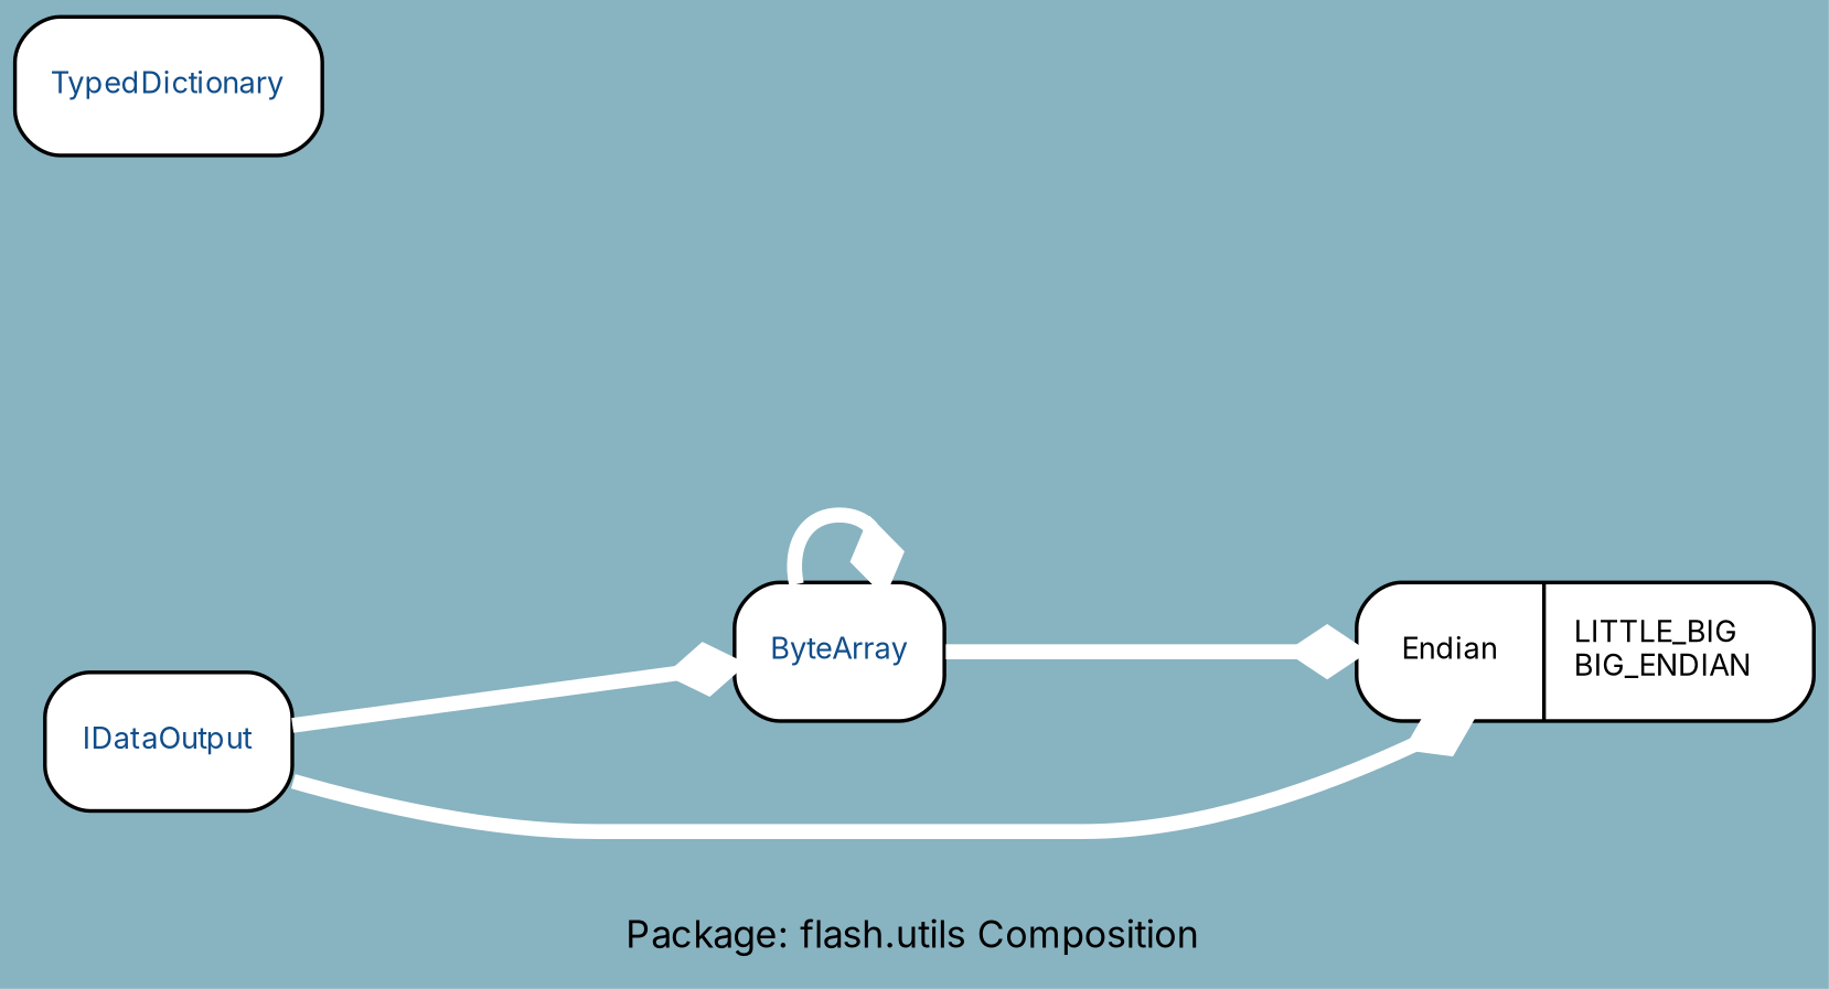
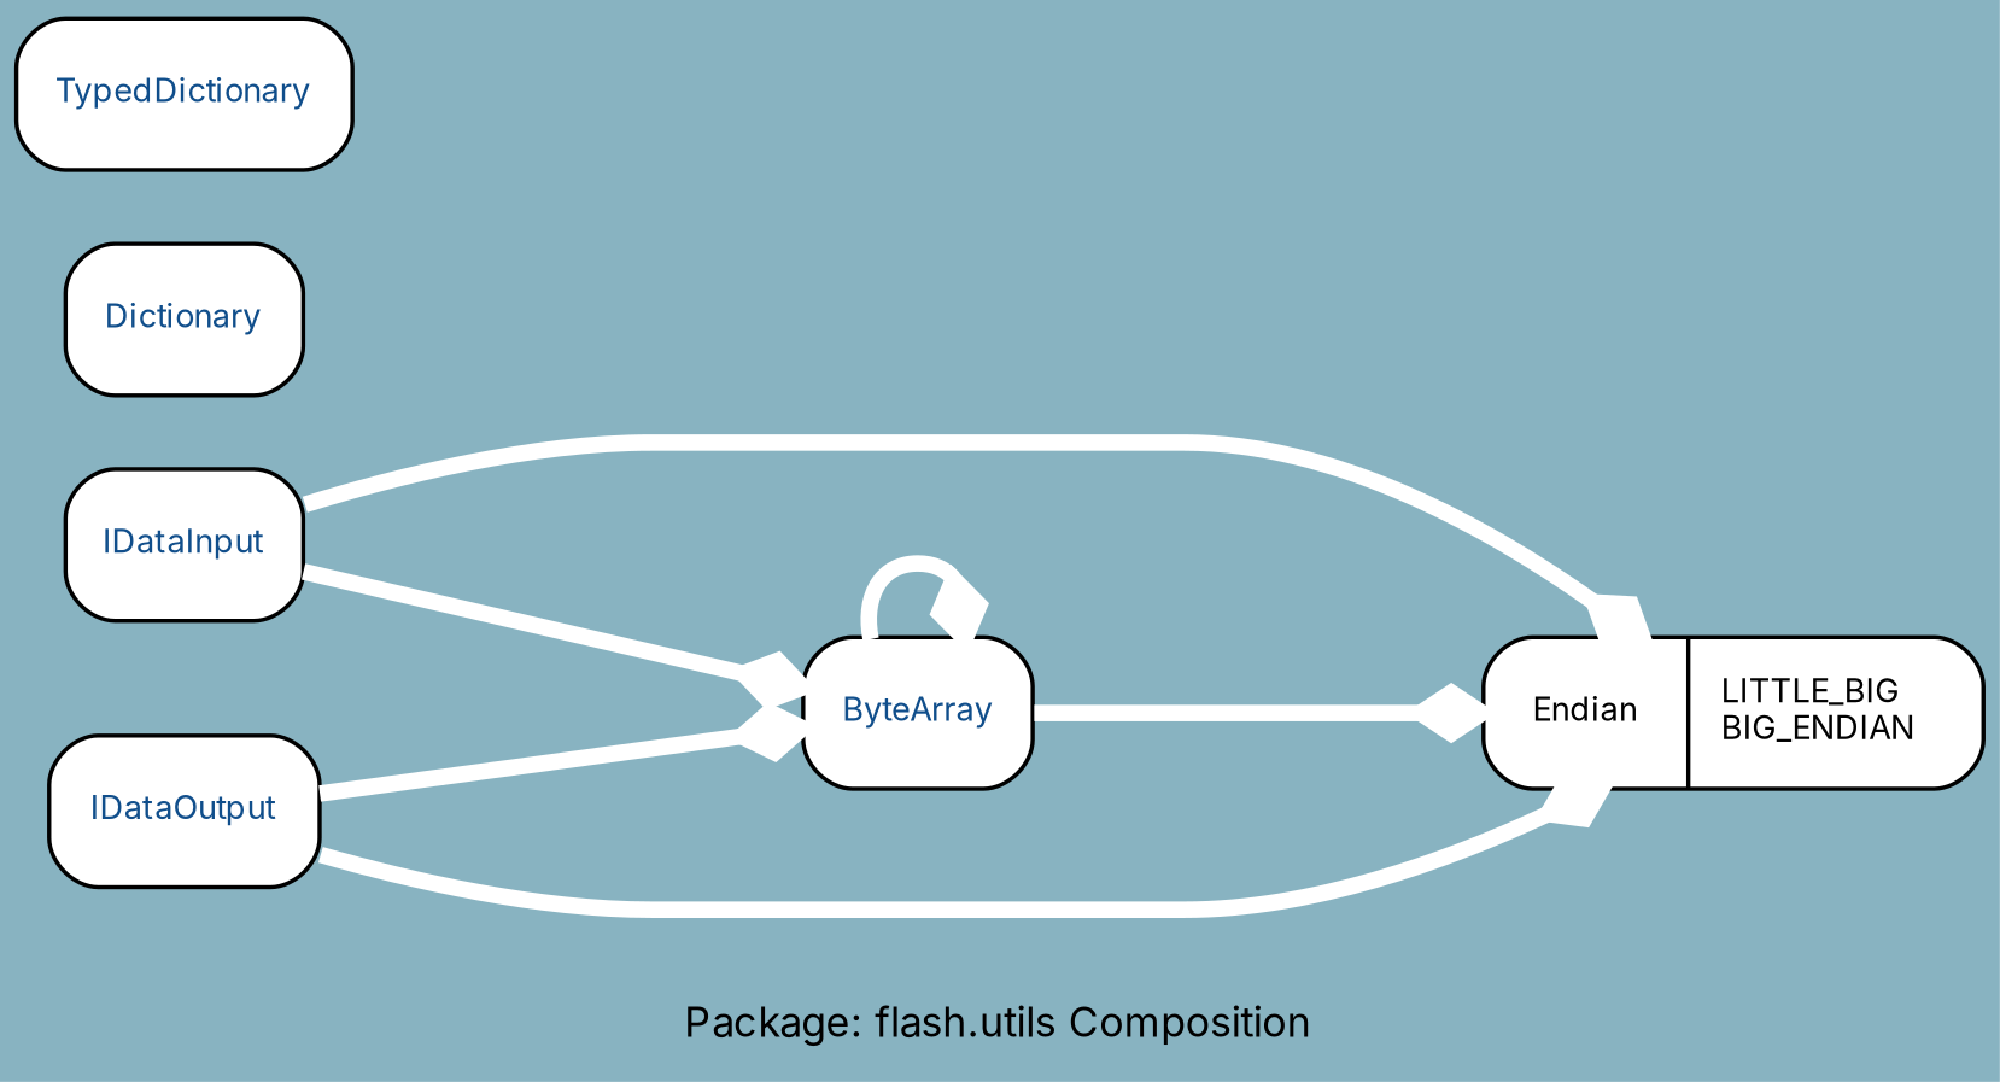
  digraph {
    bgcolor="#88B3C1"
    fontcolor=black
    fontname=Inter
    fontsize=10
    label="Package: flash.utils Composition"
    rankdir=LR
    node [color=black fillcolor=white fontcolor="#104E8B" fontname=Inter fontsize=8 shape=record style="rounded,filled"]
    edge [arrowhead=diamond arrowsize=1.25 color=white fontcolor=black fontname=Inter fontsize=8 minlen=3 style="setlinewidth(4)"]
    n1 [fontcolor=black height=0.50 label="{Endian|LITTLE_BIG\lBIG_ENDIAN\l}" width=1.69]
+   n2 [height=0.50 label="{Dictionary}" portPos=Dictionary width=0.81]
    n3 [height=0.50 label="{TypedDictionary}" portPos=TypedDictionary width=1.14]
+   n4 [height=0.50 label="{IDataInput}" portPos=IDataInput width=0.81]
    n5 [height=0.50 label="{ByteArray}" portPos=ByteArray width=0.78]
    n6 [height=0.50 label="{IDataOutput}" portPos=IDataOutput width=0.92]
+   n4 -> n1
+   n4 -> n5
    n5 -> n1
    n5 -> n5
    n6 -> n1
    n6 -> n5
  }
